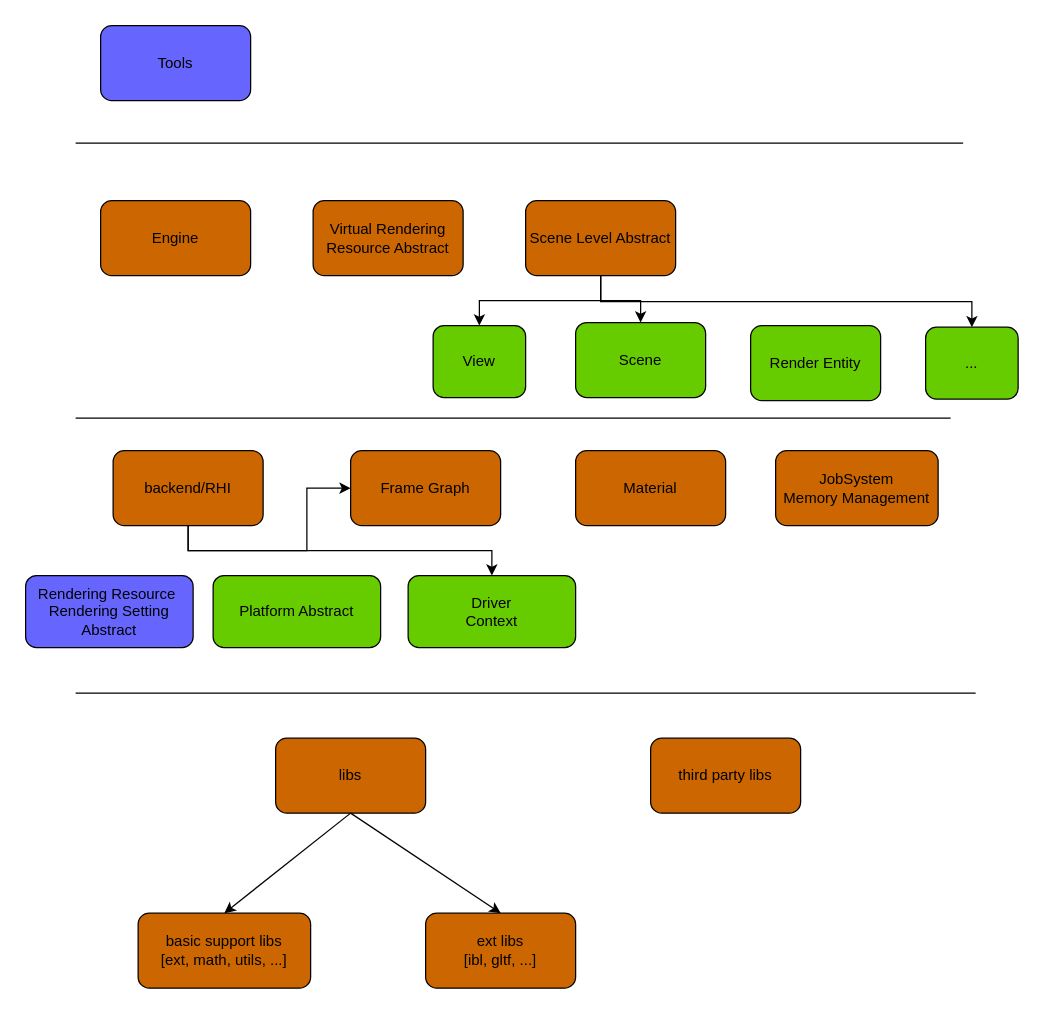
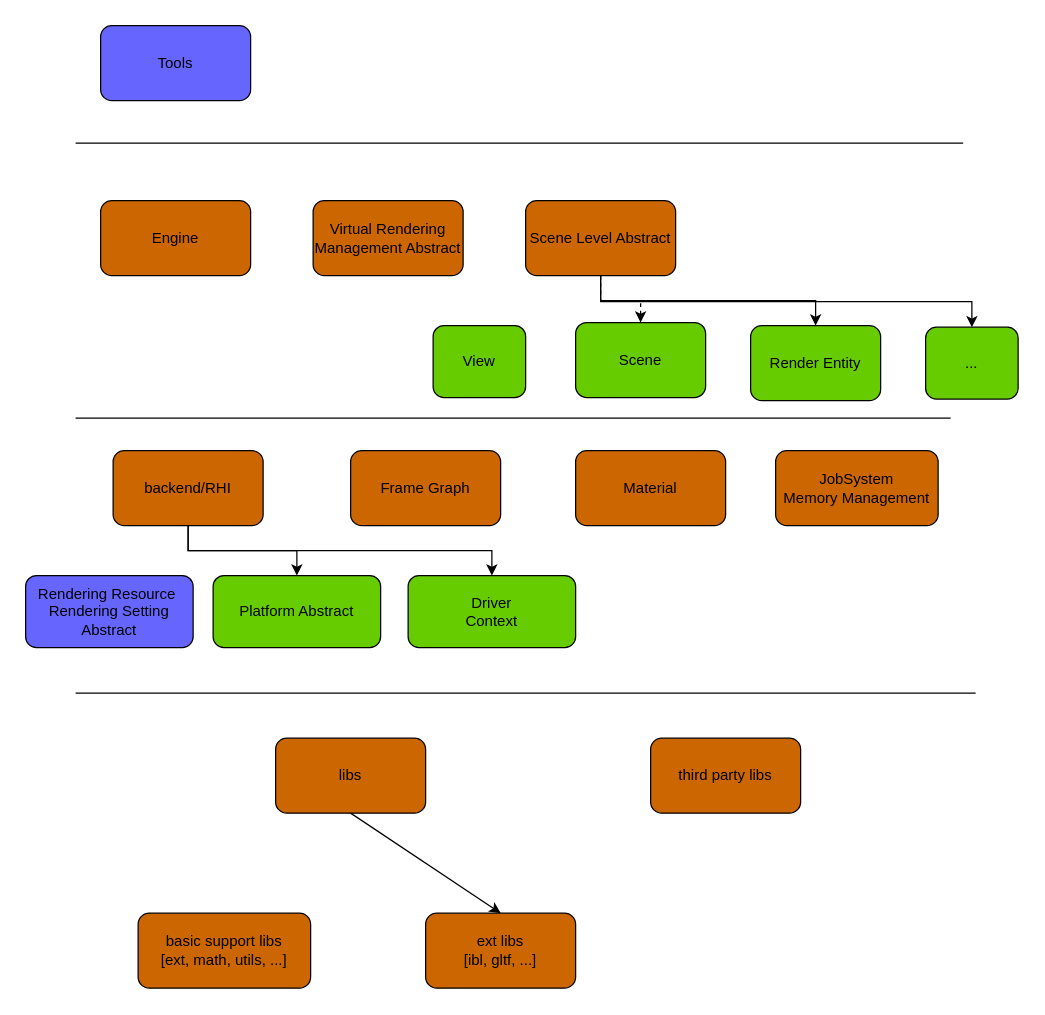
  <mxCell id="0" />
  <mxCell id="1" parent="0" />
  <mxCell id="2" value="Frame Graph" style="rounded=1;whiteSpace=wrap;html=1;fillColor=#CC6600;" vertex="1" parent="1"><mxGeometry x="280" y="360" width="120" height="60" as="geometry" /></mxCell>
- <mxCell id="3" style="edgeStyle=orthogonalEdgeStyle;rounded=0;orthogonalLoop=1;jettySize=auto;html=1;exitX=0.5;exitY=1;exitDx=0;exitDy=0;" edge="1" parent="1" source="5" target="2"><mxGeometry relative="1" as="geometry" /></mxCell>
+ <mxCell id="3" style="edgeStyle=orthogonalEdgeStyle;rounded=0;orthogonalLoop=1;jettySize=auto;html=1;exitX=0.5;exitY=1;exitDx=0;exitDy=0;" edge="1" parent="1" source="5" target="17"><mxGeometry relative="1" as="geometry" /></mxCell>
  <mxCell id="4" style="edgeStyle=orthogonalEdgeStyle;rounded=0;orthogonalLoop=1;jettySize=auto;html=1;exitX=0.5;exitY=1;exitDx=0;exitDy=0;" edge="1" parent="1" source="5" target="19"><mxGeometry relative="1" as="geometry" /></mxCell>
  <mxCell id="5" value="backend/RHI" style="rounded=1;whiteSpace=wrap;html=1;fillColor=#CC6600;" vertex="1" parent="1"><mxGeometry x="90" y="360" width="120" height="60" as="geometry" /></mxCell>
  <mxCell id="6" value="" style="line;strokeWidth=1;fillColor=none;align=left;verticalAlign=middle;spacingTop=-1;spacingLeft=3;spacingRight=3;rotatable=0;labelPosition=right;points=[];portConstraint=eastwest;" vertex="1" parent="1"><mxGeometry x="60" y="550" width="720" height="8" as="geometry" /></mxCell>
  <mxCell id="7" value="Rendering Resource&amp;nbsp; Rendering Setting Abstract" style="rounded=1;whiteSpace=wrap;html=1;fillColor=#6666ff;" vertex="1" parent="1"><mxGeometry x="20" y="460" width="134" height="57.5" as="geometry" /></mxCell>
  <mxCell id="8" value="Material" style="rounded=1;whiteSpace=wrap;html=1;fillColor=#CC6600;" vertex="1" parent="1"><mxGeometry x="460" y="360" width="120" height="60" as="geometry" /></mxCell>
  <mxCell id="9" value="basic support libs&lt;br /&gt;[ext, math, utils, ...]" style="rounded=1;whiteSpace=wrap;html=1;fillColor=#CC6600;" vertex="1" parent="1"><mxGeometry x="110" y="730" width="138" height="60" as="geometry" /></mxCell>
  <mxCell id="10" value="ext libs&lt;br /&gt;[ibl, gltf, ...]" style="rounded=1;whiteSpace=wrap;html=1;fillColor=#CC6600;" vertex="1" parent="1"><mxGeometry x="340" y="730" width="120" height="60" as="geometry" /></mxCell>
  <mxCell id="11" value="libs" style="rounded=1;whiteSpace=wrap;html=1;fillColor=#CC6600;" vertex="1" parent="1"><mxGeometry x="220" y="590" width="120" height="60" as="geometry" /></mxCell>
- <mxCell id="12" value="" style="endArrow=classic;html=1;exitX=0.5;exitY=1;exitDx=0;exitDy=0;entryX=0.5;entryY=0;entryDx=0;entryDy=0;" edge="1" parent="1" source="11" target="9"><mxGeometry width="50" height="50" relative="1" as="geometry"><mxPoint x="440" y="700" as="sourcePoint" /><mxPoint x="490" y="650" as="targetPoint" /></mxGeometry></mxCell>
  <mxCell id="13" value="" style="endArrow=classic;html=1;exitX=0.5;exitY=1;exitDx=0;exitDy=0;entryX=0.5;entryY=0;entryDx=0;entryDy=0;" edge="1" parent="1" source="11" target="10"><mxGeometry width="50" height="50" relative="1" as="geometry"><mxPoint x="430" y="630" as="sourcePoint" /><mxPoint x="480" y="580" as="targetPoint" /></mxGeometry></mxCell>
  <mxCell id="14" value="" style="line;strokeWidth=1;fillColor=none;align=left;verticalAlign=middle;spacingTop=-1;spacingLeft=3;spacingRight=3;rotatable=0;labelPosition=right;points=[];portConstraint=eastwest;" vertex="1" parent="1"><mxGeometry x="60" y="330" width="700" height="8" as="geometry" /></mxCell>
  <mxCell id="15" value="Tools" style="rounded=1;whiteSpace=wrap;html=1;fillColor=#6666FF;" vertex="1" parent="1"><mxGeometry x="80" y="20" width="120" height="60" as="geometry" /></mxCell>
  <mxCell id="16" value="third party libs" style="rounded=1;whiteSpace=wrap;html=1;fillColor=#CC6600;" vertex="1" parent="1"><mxGeometry x="520" y="590" width="120" height="60" as="geometry" /></mxCell>
  <mxCell id="17" value="Platform Abstract" style="rounded=1;whiteSpace=wrap;html=1;fillColor=#66CC00;" vertex="1" parent="1"><mxGeometry x="170" y="460" width="134" height="57.5" as="geometry" /></mxCell>
  <mxCell id="18" value="JobSystem&lt;br&gt;Memory Management" style="rounded=1;whiteSpace=wrap;html=1;fillColor=#CC6600;" vertex="1" parent="1"><mxGeometry x="620" y="360" width="130" height="60" as="geometry" /></mxCell>
  <mxCell id="19" value="Driver&lt;br&gt;Context" style="rounded=1;whiteSpace=wrap;html=1;fillColor=#66CC00;" vertex="1" parent="1"><mxGeometry x="326" y="460" width="134" height="57.5" as="geometry" /></mxCell>
  <mxCell id="20" value="Engine" style="rounded=1;whiteSpace=wrap;html=1;fillColor=#CC6600;" vertex="1" parent="1"><mxGeometry x="80" y="160" width="120" height="60" as="geometry" /></mxCell>
- <mxCell id="21" value="Virtual Rendering Resource Abstract" style="rounded=1;whiteSpace=wrap;html=1;fillColor=#CC6600;" vertex="1" parent="1"><mxGeometry x="250" y="160" width="120" height="60" as="geometry" /></mxCell>
+ <mxCell id="21" value="Virtual Rendering Management Abstract" style="rounded=1;whiteSpace=wrap;html=1;fillColor=#CC6600;" vertex="1" parent="1"><mxGeometry x="250" y="160" width="120" height="60" as="geometry" /></mxCell>
  <mxCell id="22" value="" style="line;strokeWidth=1;fillColor=none;align=left;verticalAlign=middle;spacingTop=-1;spacingLeft=3;spacingRight=3;rotatable=0;labelPosition=right;points=[];portConstraint=eastwest;" vertex="1" parent="1"><mxGeometry x="60" y="110" width="710" height="8" as="geometry" /></mxCell>
- <mxCell id="23" style="edgeStyle=orthogonalEdgeStyle;rounded=0;orthogonalLoop=1;jettySize=auto;html=1;exitX=0.5;exitY=1;exitDx=0;exitDy=0;entryX=0.5;entryY=0;entryDx=0;entryDy=0;" edge="1" parent="1" source="27" target="28"><mxGeometry relative="1" as="geometry" /></mxCell>
- <mxCell id="24" style="edgeStyle=orthogonalEdgeStyle;rounded=0;orthogonalLoop=1;jettySize=auto;html=1;exitX=0.5;exitY=1;exitDx=0;exitDy=0;" edge="1" parent="1" source="27" target="29"><mxGeometry relative="1" as="geometry" /></mxCell>
+ <mxCell id="24" style="edgeStyle=orthogonalEdgeStyle;rounded=0;orthogonalLoop=1;jettySize=auto;html=1;exitX=0.5;exitY=1;exitDx=0;exitDy=0;dashed=1;" edge="1" parent="1" source="27" target="29"><mxGeometry relative="1" as="geometry" /></mxCell>
+ <mxCell id="25" style="edgeStyle=orthogonalEdgeStyle;rounded=0;orthogonalLoop=1;jettySize=auto;html=1;exitX=0.5;exitY=1;exitDx=0;exitDy=0;" edge="1" parent="1" source="27" target="30"><mxGeometry relative="1" as="geometry" /></mxCell>
  <mxCell id="26" style="edgeStyle=orthogonalEdgeStyle;rounded=0;orthogonalLoop=1;jettySize=auto;html=1;exitX=0.5;exitY=1;exitDx=0;exitDy=0;" edge="1" parent="1" source="27" target="31"><mxGeometry relative="1" as="geometry" /></mxCell>
  <mxCell id="27" value="Scene Level Abstract" style="rounded=1;whiteSpace=wrap;html=1;fillColor=#CC6600;" vertex="1" parent="1"><mxGeometry x="420" y="160" width="120" height="60" as="geometry" /></mxCell>
  <mxCell id="28" value="View" style="rounded=1;whiteSpace=wrap;html=1;fillColor=#66CC00;" vertex="1" parent="1"><mxGeometry x="346" y="260" width="74" height="57.5" as="geometry" /></mxCell>
  <mxCell id="29" value="Scene" style="rounded=1;whiteSpace=wrap;html=1;fillColor=#66CC00;" vertex="1" parent="1"><mxGeometry x="460" y="257.5" width="104" height="60" as="geometry" /></mxCell>
  <mxCell id="30" value="Render Entity" style="rounded=1;whiteSpace=wrap;html=1;fillColor=#66CC00;" vertex="1" parent="1"><mxGeometry x="600" y="260" width="104" height="60" as="geometry" /></mxCell>
  <mxCell id="31" value="..." style="rounded=1;whiteSpace=wrap;html=1;fillColor=#66CC00;" vertex="1" parent="1"><mxGeometry x="740" y="261.25" width="74" height="57.5" as="geometry" /></mxCell>
